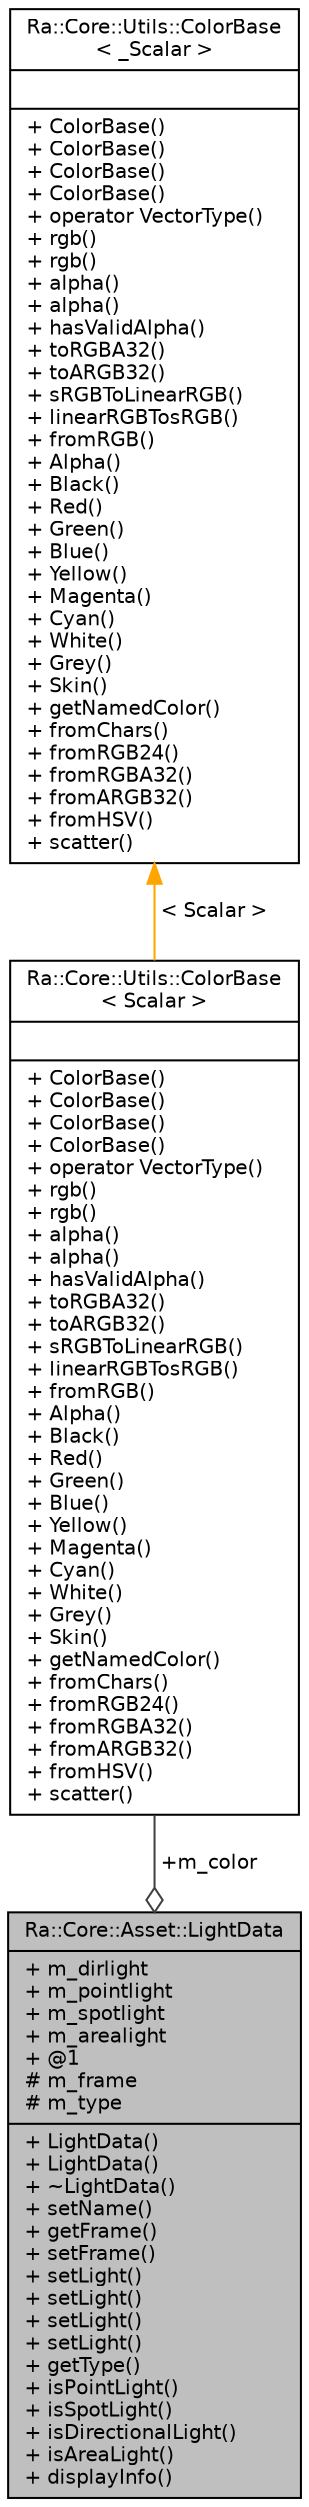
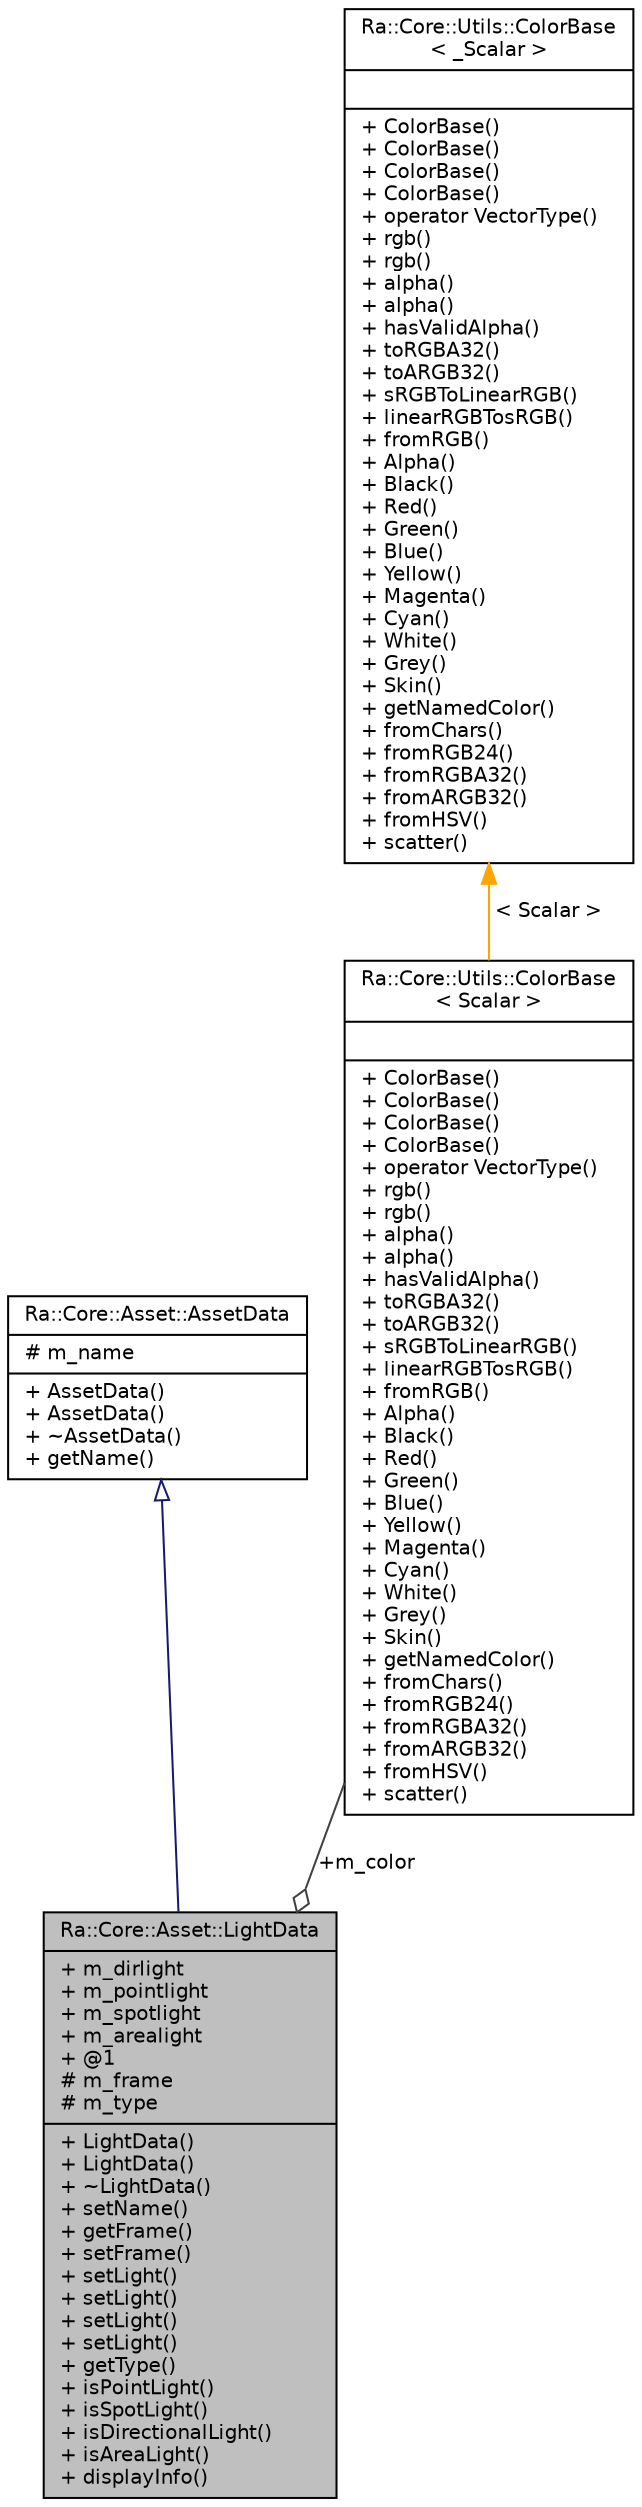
  digraph {
    node [color=black fillcolor=white fontname=Helvetica fontsize=10 shape=record style=filled]
    edge [dir=back fontname=Helvetica fontsize=10 labelfontname=Helvetica labelfontsize=10 style=solid]
    n1 [fillcolor=grey75 fontcolor=black height=0.2 label="{Ra::Core::Asset::LightData\n|+ m_dirlight\l+ m_pointlight\l+ m_spotlight\l+ m_arealight\l+ @1\l# m_frame\l# m_type\l|+ LightData()\l+ LightData()\l+ ~LightData()\l+ setName()\l+ getFrame()\l+ setFrame()\l+ setLight()\l+ setLight()\l+ setLight()\l+ setLight()\l+ getType()\l+ isPointLight()\l+ isSpotLight()\l+ isDirectionalLight()\l+ isAreaLight()\l+ displayInfo()\l}" width=0.4]
+   n2 [height=0.2 label="{Ra::Core::Asset::AssetData\n|# m_name\l|+ AssetData()\l+ AssetData()\l+ ~AssetData()\l+ getName()\l}" width=0.4]
    n3 [height=0.2 label="{Ra::Core::Utils::ColorBase\l\< Scalar \>\n||+ ColorBase()\l+ ColorBase()\l+ ColorBase()\l+ ColorBase()\l+ operator VectorType()\l+ rgb()\l+ rgb()\l+ alpha()\l+ alpha()\l+ hasValidAlpha()\l+ toRGBA32()\l+ toARGB32()\l+ sRGBToLinearRGB()\l+ linearRGBTosRGB()\l+ fromRGB()\l+ Alpha()\l+ Black()\l+ Red()\l+ Green()\l+ Blue()\l+ Yellow()\l+ Magenta()\l+ Cyan()\l+ White()\l+ Grey()\l+ Skin()\l+ getNamedColor()\l+ fromChars()\l+ fromRGB24()\l+ fromRGBA32()\l+ fromARGB32()\l+ fromHSV()\l+ scatter()\l}" width=0.4]
    n4 [height=0.2 label="{Ra::Core::Utils::ColorBase\l\< _Scalar \>\n||+ ColorBase()\l+ ColorBase()\l+ ColorBase()\l+ ColorBase()\l+ operator VectorType()\l+ rgb()\l+ rgb()\l+ alpha()\l+ alpha()\l+ hasValidAlpha()\l+ toRGBA32()\l+ toARGB32()\l+ sRGBToLinearRGB()\l+ linearRGBTosRGB()\l+ fromRGB()\l+ Alpha()\l+ Black()\l+ Red()\l+ Green()\l+ Blue()\l+ Yellow()\l+ Magenta()\l+ Cyan()\l+ White()\l+ Grey()\l+ Skin()\l+ getNamedColor()\l+ fromChars()\l+ fromRGB24()\l+ fromRGBA32()\l+ fromARGB32()\l+ fromHSV()\l+ scatter()\l}" width=0.4]
+   n2 -> n1 [arrowtail=onormal color=midnightblue]
    n3 -> n1 [arrowhead=odiamond color=grey25 label=" +m_color" dir=""]
    n4 -> n3 [color=orange label=" \< Scalar \>"]
  }
